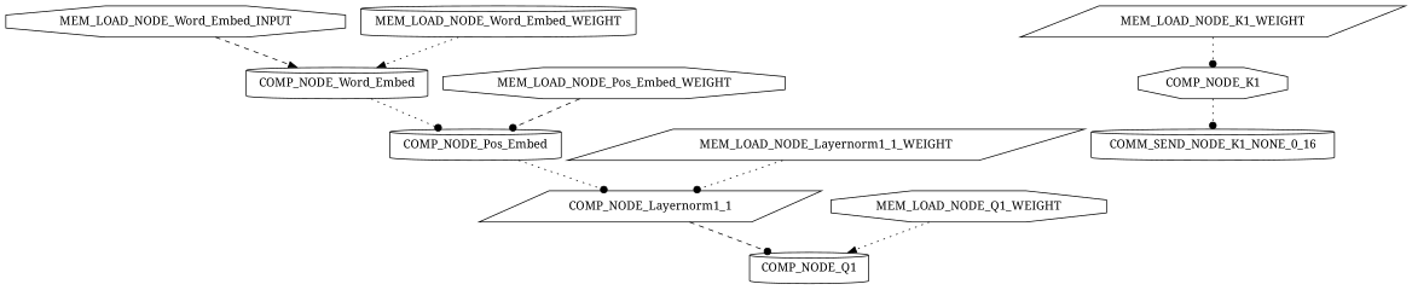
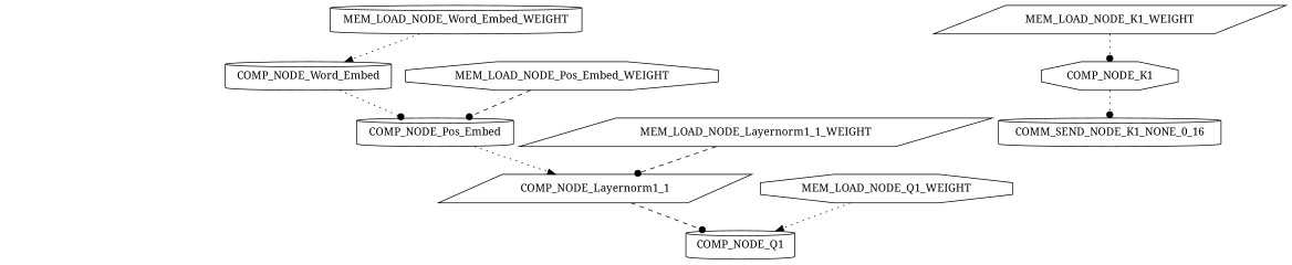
  digraph {
    fontname="Noto Serif"
    node [fontname="Noto Serif" shape=cylinder]
    edge [arrowhead=dot fontname="Noto Serif" style=dotted]
-   n1 [height=0.51389 label=MEM_LOAD_NODE_Word_Embed_INPUT shape=octagon width=4.3194]
    n2 [height=0.51389 label=COMP_NODE_Word_Embed width=2.9861]
    n3 [height=0.51389 label=COMP_NODE_Pos_Embed width=2.8194]
    n4 [height=0.51389 label=COMP_NODE_Layernorm1_1 shape=parallelogram width=3.1111]
    n5 [height=0.51389 label=MEM_LOAD_NODE_Word_Embed_WEIGHT width=4.5278]
    n6 [height=0.51389 label=COMP_NODE_Q1 width=1.9583]
    n7 [height=0.51389 label=MEM_LOAD_NODE_Pos_Embed_WEIGHT shape=octagon width=4.3472]
    n8 [height=0.51389 label=MEM_LOAD_NODE_Layernorm1_1_WEIGHT shape=parallelogram width=4.6389]
    n9 [height=0.51389 label=COMP_NODE_K1 shape=octagon width=1.9444]
    n10 [height=0.51389 label=COMM_SEND_NODE_K1_NONE_0_16 width=4]
    n11 [height=0.51389 label=MEM_LOAD_NODE_Q1_WEIGHT shape=octagon width=3.4861]
    n12 [height=0.51389 label=MEM_LOAD_NODE_K1_WEIGHT shape=parallelogram width=3.4861]
-   n1 -> n2 [arrowhead=normal style=dashed]
    n2 -> n3
-   n3 -> n4
+   n3 -> n4 [arrowhead=normal]
    n4 -> n6 [style=dashed]
    n5 -> n2 [arrowhead=normal]
    n7 -> n3 [style=dashed]
-   n8 -> n4
+   n8 -> n4 [style=dashed]
    n9 -> n10
    n11 -> n6 [arrowhead=normal]
    n12 -> n9
  }
